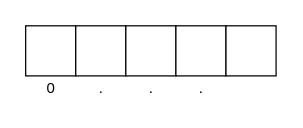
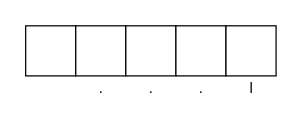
  <mxCell id="0" />
  <mxCell id="1" parent="0" />
  <mxCell id="2" value="&amp;nbsp;" style="rounded=0;whiteSpace=wrap;html=1;" vertex="1" parent="1"><mxGeometry x="20" y="20" width="40" height="40" as="geometry" /></mxCell>
  <mxCell id="3" value="&amp;nbsp;" style="rounded=0;whiteSpace=wrap;html=1;" vertex="1" parent="1"><mxGeometry x="60" y="20" width="40" height="40" as="geometry" /></mxCell>
  <mxCell id="4" value="&amp;nbsp;" style="rounded=0;whiteSpace=wrap;html=1;" vertex="1" parent="1"><mxGeometry x="100" y="20" width="40" height="40" as="geometry" /></mxCell>
  <mxCell id="5" value="&amp;nbsp;" style="rounded=0;whiteSpace=wrap;html=1;" vertex="1" parent="1"><mxGeometry x="140" y="20" width="40" height="40" as="geometry" /></mxCell>
  <mxCell id="6" value="&amp;nbsp;" style="rounded=0;whiteSpace=wrap;html=1;" vertex="1" parent="1"><mxGeometry x="180" y="20" width="40" height="40" as="geometry" /></mxCell>
- <mxCell id="7" value="0" style="text;html=1;align=center;verticalAlign=middle;resizable=0;points=[];autosize=1;strokeColor=none;" vertex="1" parent="1"><mxGeometry x="30" y="60" width="20" height="20" as="geometry" /></mxCell>
  <mxCell id="8" value="." style="text;html=1;align=center;verticalAlign=middle;resizable=0;points=[];autosize=1;strokeColor=none;" vertex="1" parent="1"><mxGeometry x="70" y="60" width="20" height="20" as="geometry" /></mxCell>
  <mxCell id="9" value="." style="text;html=1;align=center;verticalAlign=middle;resizable=0;points=[];autosize=1;strokeColor=none;" vertex="1" parent="1"><mxGeometry x="110" y="60" width="20" height="20" as="geometry" /></mxCell>
  <mxCell id="10" value="." style="text;html=1;align=center;verticalAlign=middle;resizable=0;points=[];autosize=1;strokeColor=none;" vertex="1" parent="1"><mxGeometry x="150" y="60" width="20" height="20" as="geometry" /></mxCell>
+ <mxCell id="11" value="l" style="text;html=1;align=center;verticalAlign=middle;resizable=0;points=[];autosize=1;strokeColor=none;" vertex="1" parent="1"><mxGeometry x="190" y="60" width="20" height="20" as="geometry" /></mxCell>
